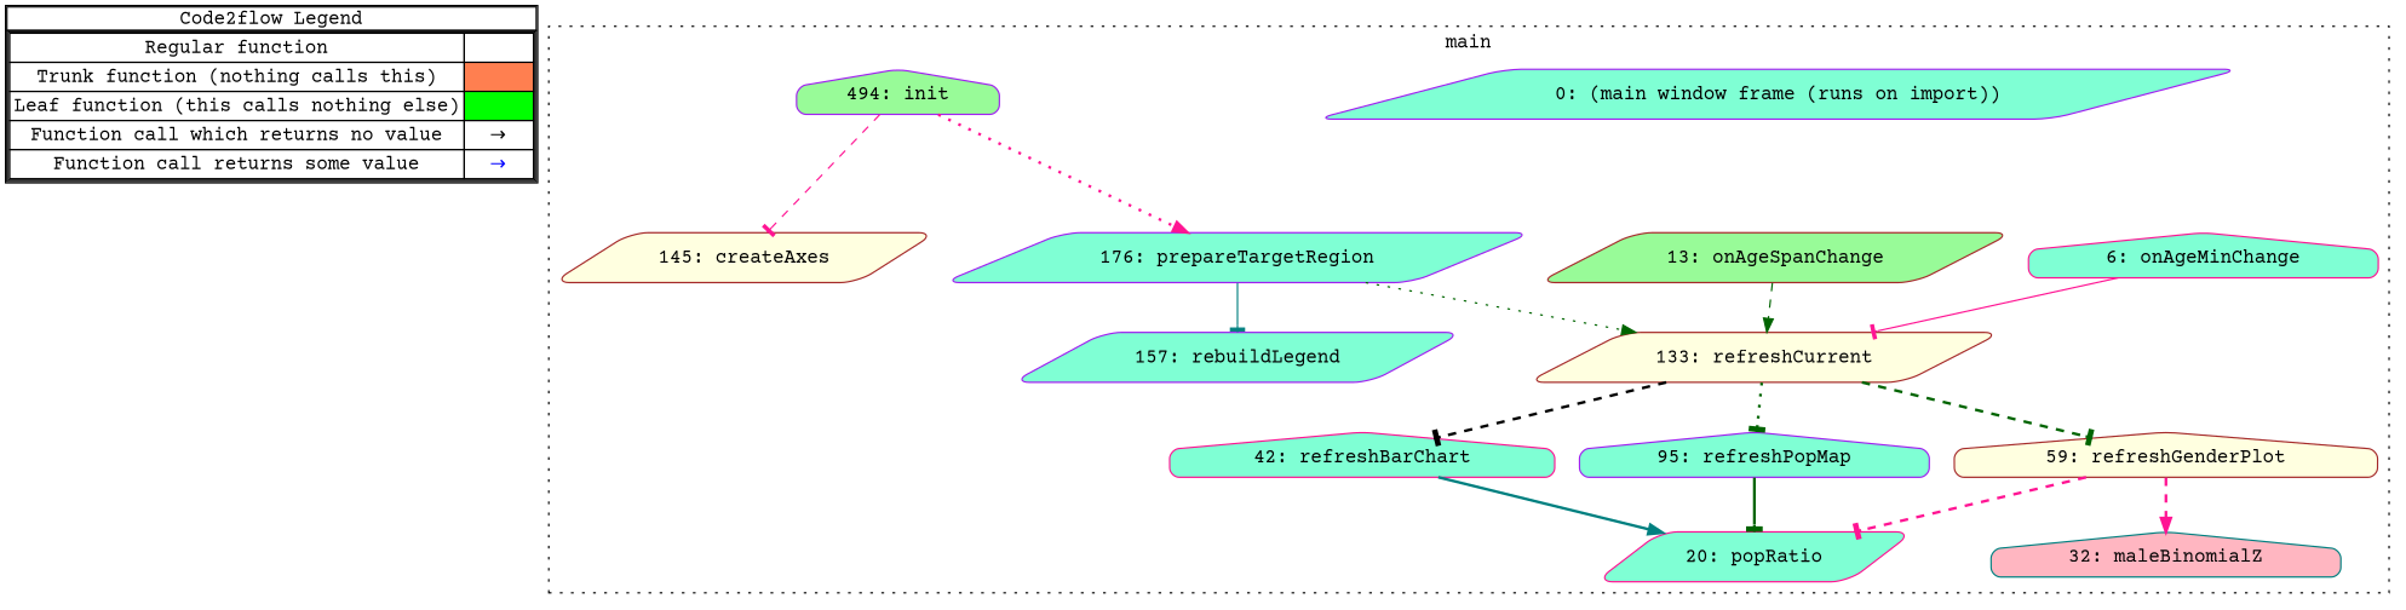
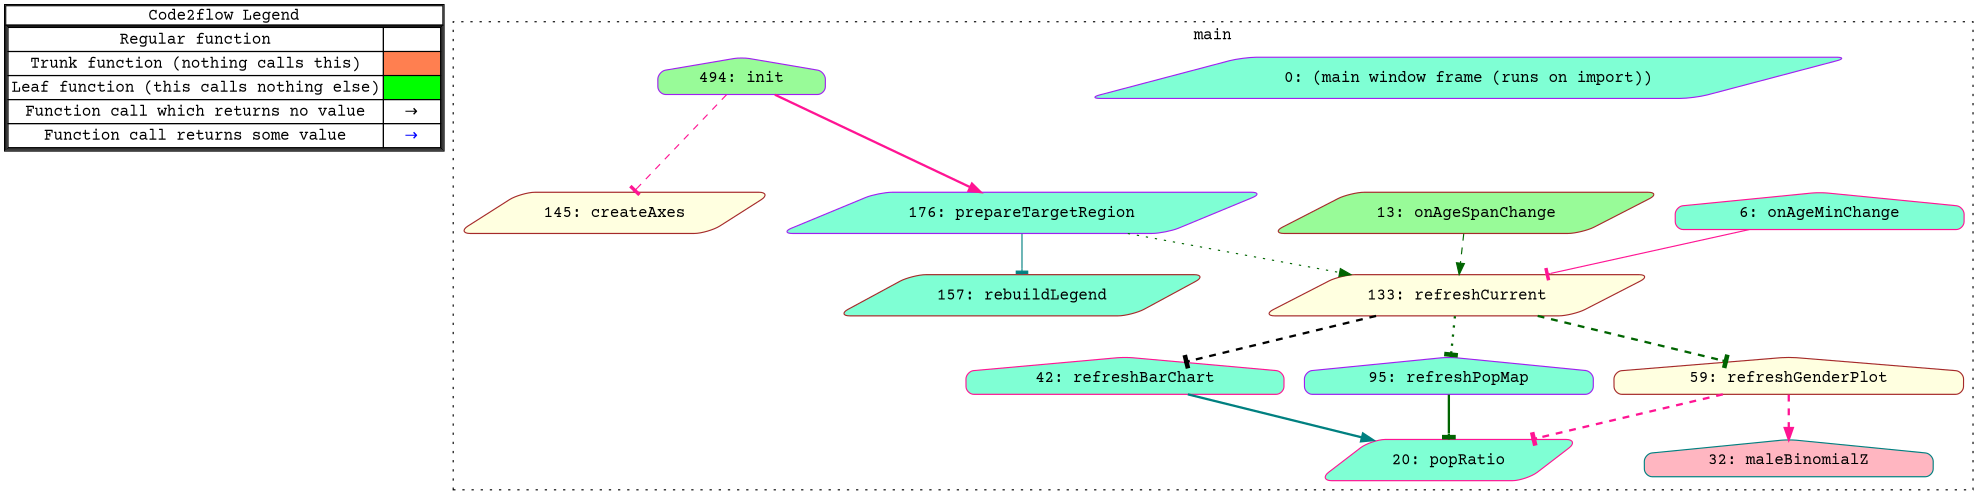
  digraph {
    concentrate=true
    fontname="Courier Prime"
    node [fontname="Courier Prime" shape=parallelogram color=brown fillcolor=aquamarine splines=ortho style="rounded,filled"]
    edge [arrowhead=tee color=deeppink fontname="Courier Prime" style=dashed penwidth=2]
    n1 [label=< 				<table cellspacing="0" cellpadding="0" border="1"><tr><td>Code2flow Legend</td></tr><tr><td> 				<table cellspacing="0"> 				<tr><td>Regular function</td><td width="50px"></td></tr> 				<tr><td>Trunk function (nothing calls this)</td><td bgcolor='coral'></td></tr> 				<tr><td>Leaf function (this calls nothing else)</td><td bgcolor='green'></td></tr> 				<tr><td>Function call which returns no value</td><td>&#8594;</td></tr> 				<tr><td>Function call returns some value</td><td><font color='blue'>&#8594;</font></td></tr> 				</table></td></tr></table> 				> margin=0 shape=none color="" fillcolor="" splines="" style=""]
    n2 [color=purple label="0: (main window frame (runs on import))"]
    n3 [color=deeppink label="6: onAgeMinChange" shape=house]
    n4 [fillcolor=palegreen label="13: onAgeSpanChange"]
    n5 [color=deeppink label="20: popRatio"]
    n6 [color=teal fillcolor=lightpink label="32: maleBinomialZ" shape=house]
    n7 [color=deeppink label="42: refreshBarChart" shape=house]
    n8 [fillcolor=lightyellow label="59: refreshGenderPlot" shape=house]
    n9 [color=purple label="95: refreshPopMap" shape=house]
    n10 [fillcolor=lightyellow label="133: refreshCurrent"]
    n11 [fillcolor=lightyellow label="145: createAxes"]
-   n12 [color=purple label="157: rebuildLegend"]
+   n12 [label="157: rebuildLegend"]
    n13 [color=purple label="176: prepareTargetRegion"]
    n14 [color=purple fillcolor=palegreen label="494: init" shape=house]
    subgraph sub_1 {
      label=legend
      rank=min
      n1
    }
    subgraph cluster_2 {
      color=black
      label=main
      style=dotted
      n2
      n3
      n4
      n5
      n6
      n7
      n8
      n9
      n10
      n11
      n12
      n13
      n14
    }
    n3 -> n10 [style=solid penwidth=""]
    n4 -> n10 [arrowhead=normal color=darkgreen penwidth=""]
    n7 -> n5 [arrowhead=normal color=teal style=solid]
    n8 -> n5
    n8 -> n6 [arrowhead=normal]
    n9 -> n5 [color=darkgreen style=solid]
    n10 -> n7 [color=black]
    n10 -> n8 [color=darkgreen]
    n10 -> n9 [color=darkgreen style=dotted]
    n13 -> n10 [arrowhead=normal color=darkgreen style=dotted penwidth=""]
    n13 -> n12 [color=teal style=solid penwidth=""]
    n14 -> n11 [penwidth=""]
-   n14 -> n13 [arrowhead=normal style=dotted]
+   n14 -> n13 [arrowhead=normal style=solid]
  }
